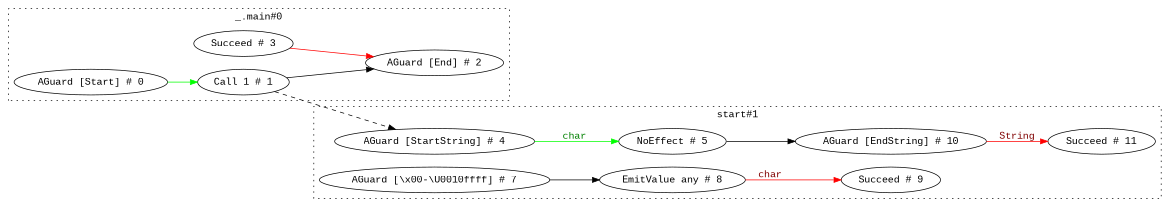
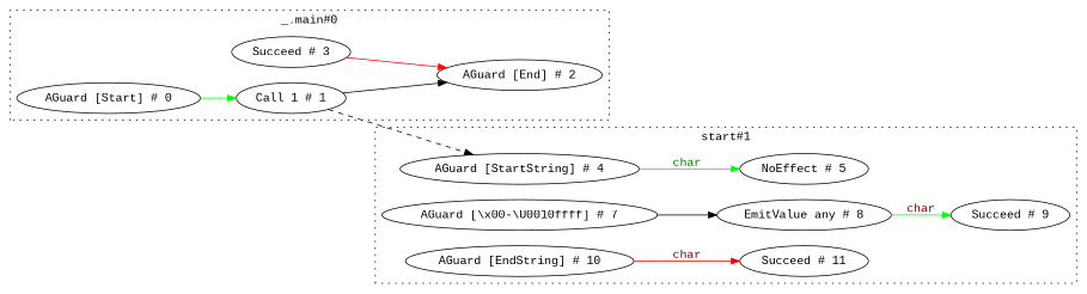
  digraph {
    fontname="Liberation Mono"
    rankdir=LR
    node [fontname="Liberation Mono"]
    edge [dir=forward fontname="Liberation Mono" style=solid weight=2]
    n1 [label="AGuard [StartString] # 4"]
    n2 [label="NoEffect # 5"]
    n3 [label="AGuard [\\x00-\\U0010ffff] # 7"]
    n4 [label="EmitValue any # 8"]
    n5 [label="Succeed # 9"]
    n6 [label="AGuard [EndString] # 10"]
    n7 [label="Succeed # 11"]
    n8 [label="AGuard [Start] # 0"]
    n9 [label="Call 1 # 1"]
    n10 [label="AGuard [End] # 2"]
    n11 [label="Succeed # 3"]
    subgraph cluster_1 {
      label="start#1"
      style=dotted
      n1
      n2
      n3
      n4
      n5
      n6
      n7
    }
    subgraph cluster_2 {
      label="_.main#0"
      style=dotted
      n8
      n9
      n10
      n11
    }
    n1 -> n2 [color="#00FF00" fontcolor="#008000" label=char]
-   n2 -> n6
    n3 -> n4
-   n4 -> n5 [color="#FF0000" fontcolor="#800000" label=char]
-   n6 -> n7 [color="#FF0000" fontcolor="#800000" label=String]
+   n4 -> n5 [color="#00FF00" fontcolor="#800000" label=char]
+   n6 -> n7 [color="#FF0000" fontcolor="#800000" label=char]
    n8 -> n9 [color="#00FF00" fontcolor="#008000"]
    n9 -> n1 [style=dashed weight=1]
    n9 -> n10
    n11 -> n10 [color="#FF0000" fontcolor="#800000"]
  }
